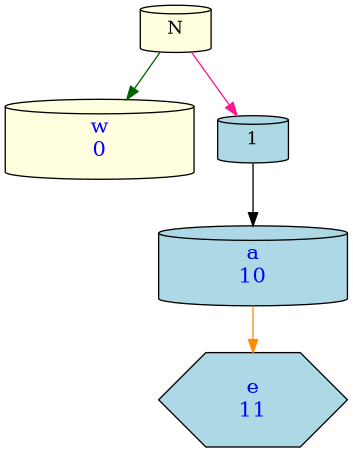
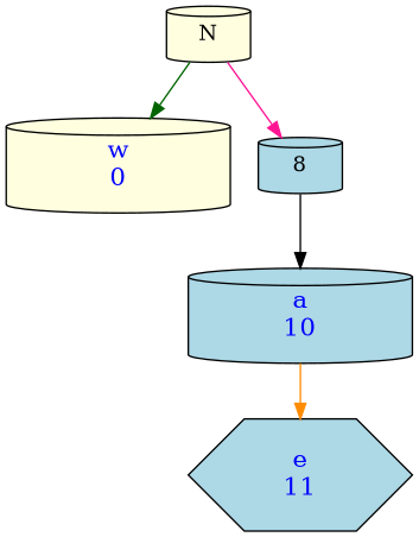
  digraph {
    node [fillcolor=lightblue fontcolor=blue fontsize=16 shape=cylinder style=filled]
    n1 [fillcolor=lightyellow label="w\n0" width=2]
    N [fillcolor=lightyellow fontcolor="" fontsize=""]
-   n3 [label=1 fontcolor="" fontsize=""]
+   n3 [label=8 fontcolor="" fontsize=""]
    n4 [label="a\n10" width=2]
    n5 [label="e\n11" shape=hexagon width=2]
    N -> n1 [color=darkgreen]
    N -> n3 [color=deeppink]
    n3 -> n4 [color=black]
    n4 -> n5 [color=darkorange]
  }
